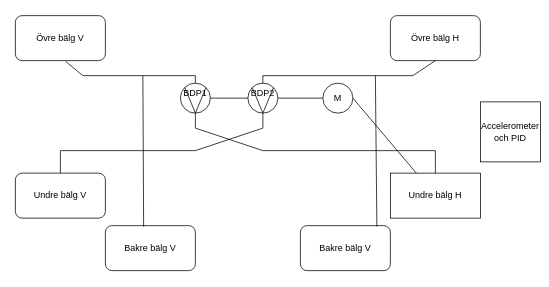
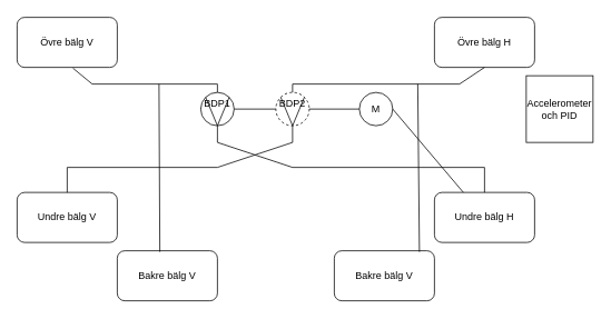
  <mxCell id="0" />
  <mxCell id="1" parent="0" />
  <mxCell id="2" value="Övre bälg V" style="rounded=1;whiteSpace=wrap;html=1;" vertex="1" parent="1"><mxGeometry x="20" y="20" width="120" height="60" as="geometry" /></mxCell>
  <mxCell id="3" value="Övre bälg H" style="rounded=1;whiteSpace=wrap;html=1;" vertex="1" parent="1"><mxGeometry x="520" y="20" width="120" height="60" as="geometry" /></mxCell>
  <mxCell id="4" value="Undre bälg V" style="rounded=1;whiteSpace=wrap;html=1;" vertex="1" parent="1"><mxGeometry x="20" y="230" width="120" height="60" as="geometry" /></mxCell>
- <mxCell id="5" value="Undre bälg H" style="whiteSpace=wrap;html=1;rounded=0;" vertex="1" parent="1"><mxGeometry x="520" y="230" width="120" height="60" as="geometry" /></mxCell>
+ <mxCell id="5" value="Undre bälg H" style="rounded=1;whiteSpace=wrap;html=1;" vertex="1" parent="1"><mxGeometry x="520" y="230" width="120" height="60" as="geometry" /></mxCell>
  <mxCell id="6" value="&lt;div&gt;BDP1&lt;/div&gt;&lt;div&gt;&lt;br&gt;&lt;/div&gt;" style="ellipse;whiteSpace=wrap;html=1;aspect=fixed;" vertex="1" parent="1"><mxGeometry x="240" y="110" width="40" height="40" as="geometry" /></mxCell>
- <mxCell id="7" value="&lt;div&gt;BDP2&lt;/div&gt;&lt;div&gt;&lt;br&gt;&lt;/div&gt;" style="ellipse;whiteSpace=wrap;html=1;aspect=fixed;" vertex="1" parent="1"><mxGeometry x="330" y="110" width="40" height="40" as="geometry" /></mxCell>
+ <mxCell id="7" value="&lt;div&gt;BDP2&lt;/div&gt;&lt;div&gt;&lt;br&gt;&lt;/div&gt;" style="ellipse;whiteSpace=wrap;html=1;aspect=fixed;dashed=1;" vertex="1" parent="1"><mxGeometry x="330" y="110" width="40" height="40" as="geometry" /></mxCell>
  <mxCell id="8" value="" style="endArrow=none;html=1;rounded=0;exitX=0.558;exitY=1.017;exitDx=0;exitDy=0;exitPerimeter=0;entryX=0.5;entryY=0;entryDx=0;entryDy=0;" edge="1" parent="1" source="2" target="6"><mxGeometry width="50" height="50" relative="1" as="geometry"><mxPoint x="310" y="340" as="sourcePoint" /><mxPoint x="250" y="90" as="targetPoint" /><Array as="points"><mxPoint x="110" y="100" /><mxPoint x="260" y="100" /></Array></mxGeometry></mxCell>
  <mxCell id="9" value="" style="endArrow=none;html=1;rounded=0;entryX=0.5;entryY=0;entryDx=0;entryDy=0;" edge="1" parent="1" target="5"><mxGeometry width="50" height="50" relative="1" as="geometry"><mxPoint x="260" y="150" as="sourcePoint" /><mxPoint x="360" y="290" as="targetPoint" /><Array as="points"><mxPoint x="260" y="170" /><mxPoint x="350" y="200" /><mxPoint x="580" y="200" /></Array></mxGeometry></mxCell>
  <mxCell id="10" value="" style="endArrow=none;html=1;rounded=0;entryX=1;entryY=0;entryDx=0;entryDy=0;exitX=0.5;exitY=1;exitDx=0;exitDy=0;" edge="1" parent="1" source="6" target="6"><mxGeometry width="50" height="50" relative="1" as="geometry"><mxPoint x="310" y="340" as="sourcePoint" /><mxPoint x="360" y="290" as="targetPoint" /></mxGeometry></mxCell>
  <mxCell id="11" value="" style="endArrow=none;html=1;rounded=0;exitX=0.5;exitY=1;exitDx=0;exitDy=0;entryX=0;entryY=0;entryDx=0;entryDy=0;" edge="1" parent="1" source="6" target="6"><mxGeometry width="50" height="50" relative="1" as="geometry"><mxPoint x="310" y="40" as="sourcePoint" /><mxPoint x="270" y="-10" as="targetPoint" /></mxGeometry></mxCell>
  <mxCell id="12" value="" style="endArrow=none;html=1;rounded=0;exitX=0.5;exitY=1;exitDx=0;exitDy=0;entryX=1;entryY=0;entryDx=0;entryDy=0;" edge="1" parent="1" source="7" target="7"><mxGeometry width="50" height="50" relative="1" as="geometry"><mxPoint x="310" y="50" as="sourcePoint" /><mxPoint x="360" y="0" as="targetPoint" /></mxGeometry></mxCell>
  <mxCell id="13" value="" style="endArrow=none;html=1;rounded=0;exitX=0.5;exitY=1;exitDx=0;exitDy=0;entryX=0;entryY=0;entryDx=0;entryDy=0;" edge="1" parent="1" source="7" target="7"><mxGeometry width="50" height="50" relative="1" as="geometry"><mxPoint x="310" y="50" as="sourcePoint" /><mxPoint x="360" y="0" as="targetPoint" /></mxGeometry></mxCell>
  <mxCell id="14" value="" style="endArrow=none;html=1;rounded=0;entryX=0.5;entryY=1;entryDx=0;entryDy=0;exitX=0.5;exitY=0;exitDx=0;exitDy=0;" edge="1" parent="1" source="7" target="3"><mxGeometry width="50" height="50" relative="1" as="geometry"><mxPoint x="310" y="110" as="sourcePoint" /><mxPoint x="360" y="60" as="targetPoint" /><Array as="points"><mxPoint x="350" y="100" /><mxPoint x="550" y="100" /></Array></mxGeometry></mxCell>
  <mxCell id="15" value="" style="endArrow=none;html=1;rounded=0;entryX=0.5;entryY=1;entryDx=0;entryDy=0;" edge="1" parent="1" target="7"><mxGeometry width="50" height="50" relative="1" as="geometry"><mxPoint x="80" y="230" as="sourcePoint" /><mxPoint x="360" y="60" as="targetPoint" /><Array as="points"><mxPoint x="80" y="200" /><mxPoint x="260" y="200" /><mxPoint x="350" y="170" /></Array></mxGeometry></mxCell>
  <mxCell id="16" value="M" style="ellipse;whiteSpace=wrap;html=1;aspect=fixed;" vertex="1" parent="1"><mxGeometry x="430" y="110" width="40" height="40" as="geometry" /></mxCell>
  <mxCell id="17" value="" style="endArrow=none;html=1;rounded=0;entryX=0;entryY=0.5;entryDx=0;entryDy=0;exitX=1;exitY=0.5;exitDx=0;exitDy=0;" edge="1" parent="1" source="7" target="16"><mxGeometry width="50" height="50" relative="1" as="geometry"><mxPoint x="310" y="180" as="sourcePoint" /><mxPoint x="360" y="130" as="targetPoint" /></mxGeometry></mxCell>
  <mxCell id="18" value="Bakre bälg V" style="rounded=1;whiteSpace=wrap;html=1;" vertex="1" parent="1"><mxGeometry x="140" y="300" width="120" height="60" as="geometry" /></mxCell>
  <mxCell id="19" value="Bakre bälg V" style="rounded=1;whiteSpace=wrap;html=1;" vertex="1" parent="1"><mxGeometry x="400" y="300" width="120" height="60" as="geometry" /></mxCell>
  <mxCell id="20" value="" style="endArrow=none;html=1;rounded=0;exitX=0.425;exitY=0.021;exitDx=0;exitDy=0;exitPerimeter=0;" edge="1" parent="1" source="18"><mxGeometry width="50" height="50" relative="1" as="geometry"><mxPoint x="320" y="240" as="sourcePoint" /><mxPoint x="190" y="100" as="targetPoint" /></mxGeometry></mxCell>
  <mxCell id="21" value="" style="endArrow=none;html=1;rounded=0;exitX=0.85;exitY=0.022;exitDx=0;exitDy=0;exitPerimeter=0;" edge="1" parent="1" source="19"><mxGeometry width="50" height="50" relative="1" as="geometry"><mxPoint x="320" y="240" as="sourcePoint" /><mxPoint x="500" y="100" as="targetPoint" /></mxGeometry></mxCell>
  <mxCell id="22" value="" style="endArrow=none;html=1;rounded=0;exitX=1;exitY=0.5;exitDx=0;exitDy=0;entryX=0;entryY=0.5;entryDx=0;entryDy=0;" edge="1" parent="1" source="6" target="7"><mxGeometry width="50" height="50" relative="1" as="geometry"><mxPoint x="310" y="160" as="sourcePoint" /><mxPoint x="360" y="110" as="targetPoint" /></mxGeometry></mxCell>
- <mxCell id="23" value="Accelerometer och PID" style="whiteSpace=wrap;html=1;aspect=fixed;" vertex="1" parent="1"><mxGeometry x="640" y="135" width="80" height="80" as="geometry" /></mxCell>
+ <mxCell id="23" value="Accelerometer och PID" style="whiteSpace=wrap;html=1;aspect=fixed;" vertex="1" parent="1"><mxGeometry x="630" y="90" width="80" height="80" as="geometry" /></mxCell>
  <mxCell id="24" value="" style="endArrow=none;html=1;rounded=0;exitX=1;exitY=0.5;exitDx=0;exitDy=0;" edge="1" parent="1" source="16" target="5"><mxGeometry width="50" height="50" relative="1" as="geometry"><mxPoint x="310" y="20" as="sourcePoint" /><mxPoint x="360" y="-30" as="targetPoint" /></mxGeometry></mxCell>
